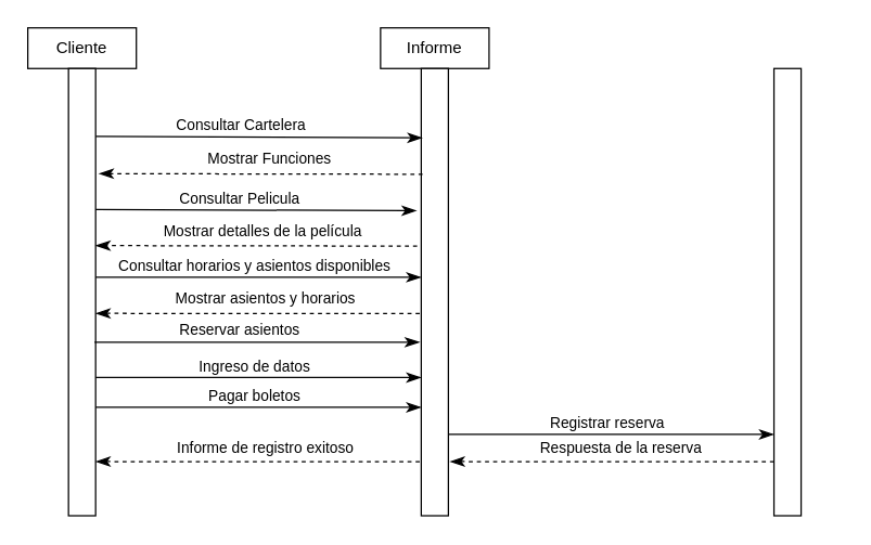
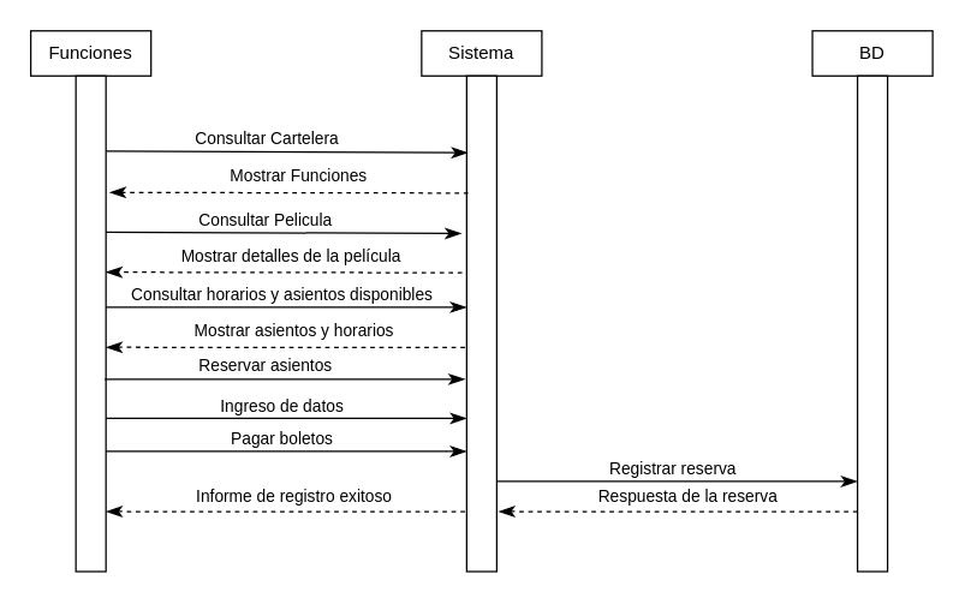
  <mxCell id="0" />
  <mxCell id="1" parent="0" />
- <mxCell id="2" value="Cliente" style="rounded=0;whiteSpace=wrap;html=1;" vertex="1" parent="1"><mxGeometry x="20" y="20" width="80" height="30" as="geometry" /></mxCell>
- <mxCell id="3" value="Informe" style="rounded=0;whiteSpace=wrap;html=1;" vertex="1" parent="1"><mxGeometry x="280" y="20" width="80" height="30" as="geometry" /></mxCell>
+ <mxCell id="2" value="Funciones" style="rounded=0;whiteSpace=wrap;html=1;" vertex="1" parent="1"><mxGeometry x="20" y="20" width="80" height="30" as="geometry" /></mxCell>
+ <mxCell id="3" value="Sistema" style="rounded=0;whiteSpace=wrap;html=1;" vertex="1" parent="1"><mxGeometry x="280" y="20" width="80" height="30" as="geometry" /></mxCell>
+ <mxCell id="4" value="BD" style="rounded=0;whiteSpace=wrap;html=1;" vertex="1" parent="1"><mxGeometry x="540" y="20" width="80" height="30" as="geometry" /></mxCell>
  <mxCell id="5" value="" style="rounded=0;whiteSpace=wrap;html=1;" vertex="1" parent="1"><mxGeometry x="50" y="50" width="20" height="330" as="geometry" /></mxCell>
  <mxCell id="6" value="" style="rounded=0;whiteSpace=wrap;html=1;" vertex="1" parent="1"><mxGeometry x="570" y="50" width="20" height="330" as="geometry" /></mxCell>
  <mxCell id="7" value="" style="rounded=0;whiteSpace=wrap;html=1;" vertex="1" parent="1"><mxGeometry x="310" y="50" width="20" height="330" as="geometry" /></mxCell>
  <mxCell id="8" value="" style="endArrow=classicThin;html=1;exitX=0.96;exitY=0.147;exitDx=0;exitDy=0;exitPerimeter=0;entryX=0.04;entryY=0.155;entryDx=0;entryDy=0;entryPerimeter=0;endFill=1;strokeWidth=1;endSize=8;" edge="1" parent="1" target="7"><mxGeometry width="50" height="50" relative="1" as="geometry"><mxPoint x="70" y="100" as="sourcePoint" /><mxPoint x="290.8" y="100" as="targetPoint" /></mxGeometry></mxCell>
  <mxCell id="9" value="Consultar Cartelera" style="edgeLabel;html=1;align=center;verticalAlign=middle;resizable=0;points=[];" vertex="1" connectable="0" parent="8"><mxGeometry x="-0.37" y="-1" relative="1" as="geometry"><mxPoint x="31" y="-10" as="offset" /></mxGeometry></mxCell>
  <mxCell id="10" value="" style="endArrow=classicThin;html=1;entryX=1.12;entryY=0.22;entryDx=0;entryDy=0;entryPerimeter=0;endFill=1;strokeWidth=1;endSize=8;dashed=1;" edge="1" parent="1"><mxGeometry width="50" height="50" relative="1" as="geometry"><mxPoint x="311" y="128" as="sourcePoint" /><mxPoint x="72.4" y="127.6" as="targetPoint" /></mxGeometry></mxCell>
  <mxCell id="11" value="Mostrar Funciones" style="edgeLabel;html=1;align=center;verticalAlign=middle;resizable=0;points=[];" vertex="1" connectable="0" parent="10"><mxGeometry x="-0.37" y="-1" relative="1" as="geometry"><mxPoint x="-39" y="-10" as="offset" /></mxGeometry></mxCell>
  <mxCell id="12" value="" style="endArrow=classicThin;html=1;exitX=0.96;exitY=0.147;exitDx=0;exitDy=0;exitPerimeter=0;entryX=-0.171;entryY=0.318;entryDx=0;entryDy=0;entryPerimeter=0;endFill=1;strokeWidth=1;endSize=8;" edge="1" parent="1" target="7"><mxGeometry width="50" height="50" relative="1" as="geometry"><mxPoint x="70" y="154" as="sourcePoint" /><mxPoint x="290.8" y="154" as="targetPoint" /></mxGeometry></mxCell>
  <mxCell id="13" value="Consultar Pelicula" style="edgeLabel;html=1;align=center;verticalAlign=middle;resizable=0;points=[];" vertex="1" connectable="0" parent="12"><mxGeometry x="-0.37" y="-1" relative="1" as="geometry"><mxPoint x="31" y="-10" as="offset" /></mxGeometry></mxCell>
  <mxCell id="14" value="" style="endArrow=classicThin;html=1;entryX=1.12;entryY=0.22;entryDx=0;entryDy=0;entryPerimeter=0;endFill=1;strokeWidth=1;endSize=8;exitX=-0.152;exitY=0.397;exitDx=0;exitDy=0;exitPerimeter=0;dashed=1;" edge="1" parent="1" source="7"><mxGeometry width="50" height="50" relative="1" as="geometry"><mxPoint x="290" y="181" as="sourcePoint" /><mxPoint x="70" y="180.66" as="targetPoint" /></mxGeometry></mxCell>
  <mxCell id="15" value="Mostrar detalles de la película" style="edgeLabel;html=1;align=center;verticalAlign=middle;resizable=0;points=[];" vertex="1" connectable="0" parent="14"><mxGeometry x="-0.37" y="-1" relative="1" as="geometry"><mxPoint x="-39" y="-10" as="offset" /></mxGeometry></mxCell>
  <mxCell id="16" value="" style="endArrow=classicThin;html=1;exitX=0.96;exitY=0.147;exitDx=0;exitDy=0;exitPerimeter=0;endFill=1;strokeWidth=1;endSize=8;" edge="1" parent="1"><mxGeometry width="50" height="50" relative="1" as="geometry"><mxPoint x="70" y="204" as="sourcePoint" /><mxPoint x="310" y="204" as="targetPoint" /></mxGeometry></mxCell>
  <mxCell id="17" value="Consultar horarios y asientos disponibles" style="edgeLabel;html=1;align=center;verticalAlign=middle;resizable=0;points=[];" vertex="1" connectable="0" parent="16"><mxGeometry x="-0.37" y="-1" relative="1" as="geometry"><mxPoint x="40" y="-10" as="offset" /></mxGeometry></mxCell>
  <mxCell id="18" value="" style="endArrow=classicThin;html=1;exitX=0.96;exitY=0.147;exitDx=0;exitDy=0;exitPerimeter=0;entryX=-0.057;entryY=0.612;entryDx=0;entryDy=0;entryPerimeter=0;endFill=1;strokeWidth=1;endSize=8;" edge="1" parent="1" target="7"><mxGeometry width="50" height="50" relative="1" as="geometry"><mxPoint x="69.2" y="252" as="sourcePoint" /><mxPoint x="290" y="252" as="targetPoint" /></mxGeometry></mxCell>
  <mxCell id="19" value="Reservar asientos" style="edgeLabel;html=1;align=center;verticalAlign=middle;resizable=0;points=[];" vertex="1" connectable="0" parent="18"><mxGeometry x="-0.37" y="-1" relative="1" as="geometry"><mxPoint x="31" y="-10" as="offset" /></mxGeometry></mxCell>
  <mxCell id="20" value="" style="endArrow=classicThin;html=1;entryX=1.12;entryY=0.22;entryDx=0;entryDy=0;entryPerimeter=0;endFill=1;strokeWidth=1;endSize=8;exitX=-0.057;exitY=0.548;exitDx=0;exitDy=0;exitPerimeter=0;dashed=1;" edge="1" parent="1" source="7"><mxGeometry width="50" height="50" relative="1" as="geometry"><mxPoint x="290" y="231" as="sourcePoint" /><mxPoint x="70" y="230.66" as="targetPoint" /></mxGeometry></mxCell>
  <mxCell id="21" value="Mostrar asientos y horarios" style="edgeLabel;html=1;align=center;verticalAlign=middle;resizable=0;points=[];" vertex="1" connectable="0" parent="20"><mxGeometry x="-0.37" y="-1" relative="1" as="geometry"><mxPoint x="-39" y="-10" as="offset" /></mxGeometry></mxCell>
  <mxCell id="22" value="" style="endArrow=classicThin;html=1;exitX=0.96;exitY=0.147;exitDx=0;exitDy=0;exitPerimeter=0;endFill=1;strokeWidth=1;endSize=8;" edge="1" parent="1"><mxGeometry width="50" height="50" relative="1" as="geometry"><mxPoint x="70" y="278" as="sourcePoint" /><mxPoint x="310" y="278" as="targetPoint" /></mxGeometry></mxCell>
  <mxCell id="23" value="Ingreso de datos" style="edgeLabel;html=1;align=center;verticalAlign=middle;resizable=0;points=[];" vertex="1" connectable="0" parent="22"><mxGeometry x="-0.37" y="-1" relative="1" as="geometry"><mxPoint x="40" y="-10" as="offset" /></mxGeometry></mxCell>
  <mxCell id="24" value="" style="endArrow=classicThin;html=1;entryX=1.12;entryY=0.22;entryDx=0;entryDy=0;entryPerimeter=0;endFill=1;strokeWidth=1;endSize=8;exitX=-0.057;exitY=0.548;exitDx=0;exitDy=0;exitPerimeter=0;dashed=1;" edge="1" parent="1"><mxGeometry width="50" height="50" relative="1" as="geometry"><mxPoint x="308.86" y="340.18" as="sourcePoint" /><mxPoint x="70" y="340" as="targetPoint" /></mxGeometry></mxCell>
  <mxCell id="25" value="Informe de registro exitoso" style="edgeLabel;html=1;align=center;verticalAlign=middle;resizable=0;points=[];" vertex="1" connectable="0" parent="24"><mxGeometry x="-0.37" y="-1" relative="1" as="geometry"><mxPoint x="-39" y="-10" as="offset" /></mxGeometry></mxCell>
  <mxCell id="26" value="" style="endArrow=classicThin;html=1;exitX=0.96;exitY=0.147;exitDx=0;exitDy=0;exitPerimeter=0;endFill=1;strokeWidth=1;endSize=8;" edge="1" parent="1"><mxGeometry width="50" height="50" relative="1" as="geometry"><mxPoint x="70" y="300" as="sourcePoint" /><mxPoint x="310" y="300" as="targetPoint" /></mxGeometry></mxCell>
  <mxCell id="27" value="Pagar boletos" style="edgeLabel;html=1;align=center;verticalAlign=middle;resizable=0;points=[];" vertex="1" connectable="0" parent="26"><mxGeometry x="-0.37" y="-1" relative="1" as="geometry"><mxPoint x="40" y="-10" as="offset" /></mxGeometry></mxCell>
  <mxCell id="28" value="" style="endArrow=classicThin;html=1;exitX=0.96;exitY=0.147;exitDx=0;exitDy=0;exitPerimeter=0;endFill=1;strokeWidth=1;endSize=8;" edge="1" parent="1"><mxGeometry width="50" height="50" relative="1" as="geometry"><mxPoint x="330" y="320" as="sourcePoint" /><mxPoint x="570" y="320" as="targetPoint" /></mxGeometry></mxCell>
  <mxCell id="29" value="Registrar reserva" style="edgeLabel;html=1;align=center;verticalAlign=middle;resizable=0;points=[];" vertex="1" connectable="0" parent="28"><mxGeometry x="-0.37" y="-1" relative="1" as="geometry"><mxPoint x="40" y="-10" as="offset" /></mxGeometry></mxCell>
  <mxCell id="30" value="" style="endArrow=classicThin;html=1;entryX=1.12;entryY=0.22;entryDx=0;entryDy=0;entryPerimeter=0;endFill=1;strokeWidth=1;endSize=8;exitX=-0.057;exitY=0.548;exitDx=0;exitDy=0;exitPerimeter=0;dashed=1;" edge="1" parent="1"><mxGeometry width="50" height="50" relative="1" as="geometry"><mxPoint x="570" y="340.18" as="sourcePoint" /><mxPoint x="331.14" y="340" as="targetPoint" /></mxGeometry></mxCell>
  <mxCell id="31" value="Respuesta de la reserva" style="edgeLabel;html=1;align=center;verticalAlign=middle;resizable=0;points=[];" vertex="1" connectable="0" parent="30"><mxGeometry x="-0.37" y="-1" relative="1" as="geometry"><mxPoint x="-39" y="-10" as="offset" /></mxGeometry></mxCell>
